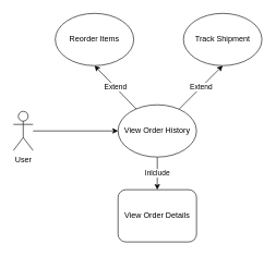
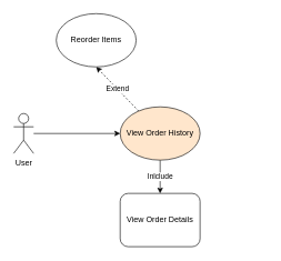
  <mxCell id="0" />
  <mxCell id="1" parent="0" />
  <mxCell id="2" style="edgeStyle=none;html=1;entryX=0;entryY=0.5;entryDx=0;entryDy=0;" edge="1" parent="1" source="3" target="7"><mxGeometry relative="1" as="geometry" /></mxCell>
  <mxCell id="3" value="User" style="shape=umlActor;verticalLabelPosition=bottom;verticalAlign=top;html=1;outlineConnect=0;" vertex="1" parent="1"><mxGeometry x="20" y="170" width="30" height="60" as="geometry" /></mxCell>
- <mxCell id="4" value="Extend" style="edgeStyle=none;html=1;entryX=0.5;entryY=1;entryDx=0;entryDy=0;" edge="1" parent="1" source="7" target="8"><mxGeometry relative="1" as="geometry" /></mxCell>
- <mxCell id="5" value="Extend" style="edgeStyle=none;html=1;entryX=0.5;entryY=1;entryDx=0;entryDy=0;" edge="1" parent="1" source="7" target="9"><mxGeometry relative="1" as="geometry" /></mxCell>
+ <mxCell id="4" value="Extend" style="edgeStyle=none;html=1;entryX=0.5;entryY=1;entryDx=0;entryDy=0;dashed=1;" edge="1" parent="1" source="7" target="8"><mxGeometry relative="1" as="geometry" /></mxCell>
  <mxCell id="6" value="Inlclude" style="edgeStyle=none;html=1;" edge="1" parent="1" source="7" target="10"><mxGeometry relative="1" as="geometry" /></mxCell>
- <mxCell id="7" value="View Order History" style="ellipse;whiteSpace=wrap;html=1;" vertex="1" parent="1"><mxGeometry x="180" y="160" width="120" height="80" as="geometry" /></mxCell>
+ <mxCell id="7" value="View Order History" style="ellipse;whiteSpace=wrap;html=1;fillColor=#ffe6cc;" vertex="1" parent="1"><mxGeometry x="180" y="160" width="120" height="80" as="geometry" /></mxCell>
  <mxCell id="8" value="Reorder Items" style="ellipse;whiteSpace=wrap;html=1;" vertex="1" parent="1"><mxGeometry x="84" y="20" width="120" height="80" as="geometry" /></mxCell>
- <mxCell id="9" value="Track Shipment" style="ellipse;whiteSpace=wrap;html=1;" vertex="1" parent="1"><mxGeometry x="280" y="20" width="120" height="80" as="geometry" /></mxCell>
  <mxCell id="10" value="View Order Details" style="whiteSpace=wrap;html=1;rounded=1;" vertex="1" parent="1"><mxGeometry x="180" y="290" width="120" height="80" as="geometry" /></mxCell>
